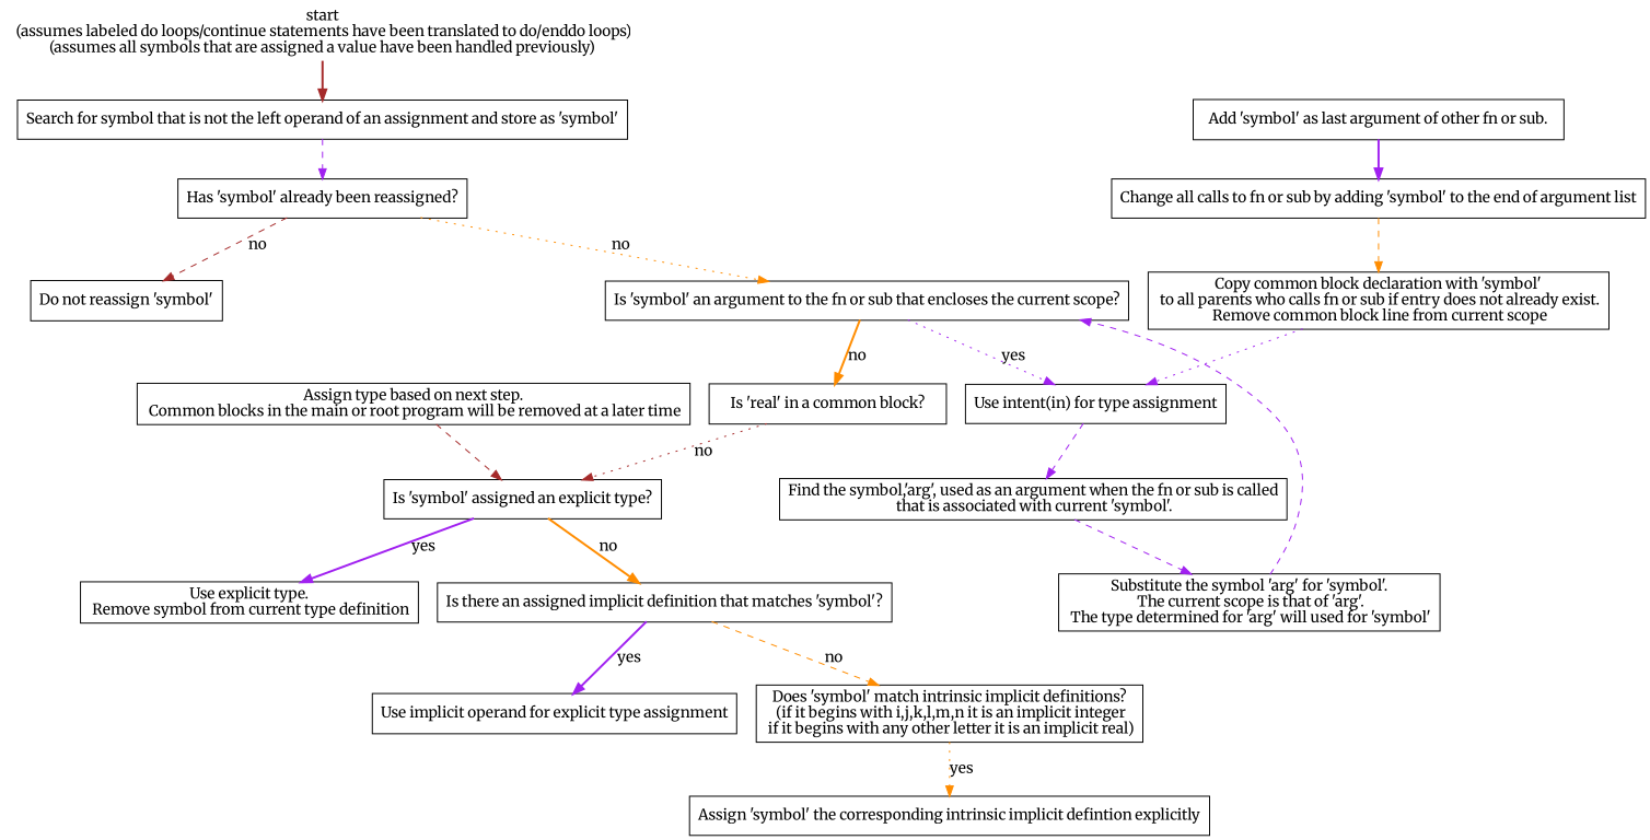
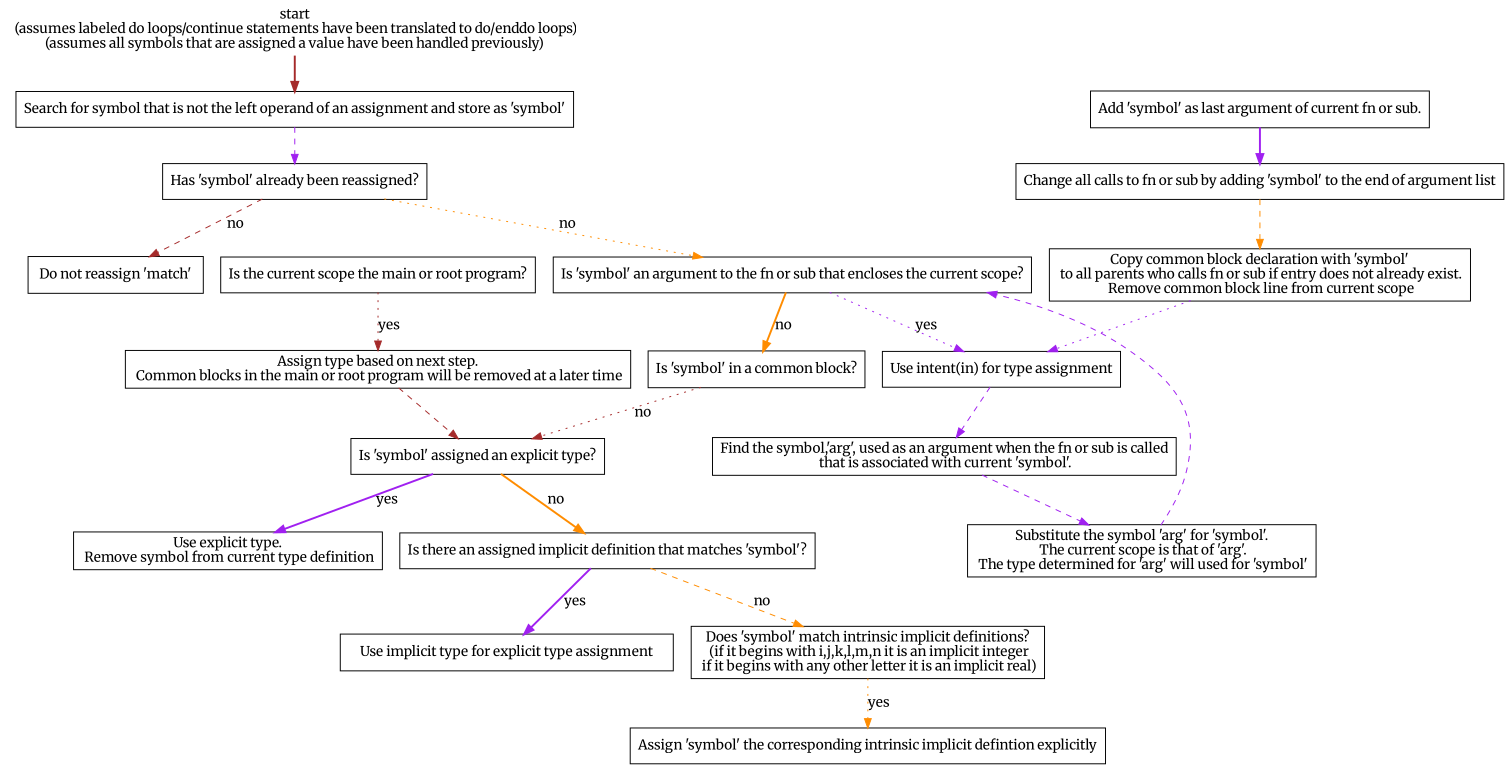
  digraph {
    fontname=Merriweather
    node [fontname=Merriweather shape=record]
    edge [color=purple fontname=Merriweather style=dashed]
    n1 [label="start\n (assumes labeled do loops/continue statements have been translated to do/enddo loops)\n(assumes all symbols that are assigned a value have been handled previously)" shape=plaintext]
    n2 [label="Search for symbol that is not the left operand of an assignment and store as 'symbol'"]
    n3 [label="Has 'symbol' already been reassigned?"]
-   n4 [label="Do not reassign 'symbol'"]
+   n4 [label="Do not reassign 'match'"]
    n5 [label="Is 'symbol' an argument to the fn or sub that encloses the current scope?"]
    n6 [label="Use intent(in) for type assignment"]
-   n7 [label="Is 'real' in a common block?"]
+   n7 [label="Is 'symbol' in a common block?"]
    n8 [label="Find the symbol,'arg', used as an argument when the fn or sub is called\n that is associated with current 'symbol'."]
    n9 [label="Is 'symbol' assigned an explicit type?"]
    n10 [label="Substitute the symbol 'arg' for 'symbol'.\n The current scope is that of 'arg'.\n The type determined for 'arg' will used for 'symbol'"]
+   n11 [label="Is the current scope the main or root program?"]
    n12 [label="Assign type based on next step.\n Common blocks in the main or root program will be removed at a later time"]
    n13 [label="Is there an assigned implicit definition that matches 'symbol'?"]
    n14 [label="Use explicit type.\n Remove symbol from current type definition"]
-   n15 [label="Add 'symbol' as last argument of other fn or sub."]
+   n15 [label="Add 'symbol' as last argument of current fn or sub."]
    n16 [label="Change all calls to fn or sub by adding 'symbol' to the end of argument list"]
-   n17 [label="Use implicit operand for explicit type assignment"]
+   n17 [label="Use implicit type for explicit type assignment"]
    n18 [label="Does 'symbol' match intrinsic implicit definitions?\n (if it begins with i,j,k,l,m,n it is an implicit integer\n if it begins with any other letter it is an implicit real)"]
    n19 [label="Assign 'symbol' the corresponding intrinsic implicit defintion explicitly"]
    n20 [label="Copy common block declaration with 'symbol'\n to all parents who calls fn or sub if entry does not already exist.\n Remove common block line from current scope"]
    n1 -> n2 [color=brown style=bold]
    n2 -> n3
    n3 -> n4 [color=brown label=no]
    n3 -> n5 [color=darkorange label=no style=dotted]
    n5 -> n6 [label=yes style=dotted]
    n5 -> n7 [color=darkorange label=no style=bold]
    n6 -> n8
    n7 -> n9 [color=brown label=no style=dotted]
    n8 -> n10
    n9 -> n13 [color=darkorange label=no style=bold]
    n9 -> n14 [label=yes style=bold]
    n10 -> n5
+   n11 -> n12 [color=brown label=yes style=dotted]
    n12 -> n9 [color=brown]
    n13 -> n17 [label=yes style=bold]
    n13 -> n18 [color=darkorange label=no]
    n15 -> n16 [style=bold]
    n16 -> n20 [color=darkorange]
    n18 -> n19 [color=darkorange label=yes style=dotted]
    n20 -> n6 [style=dotted]
  }
